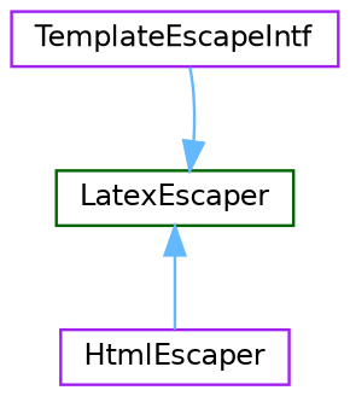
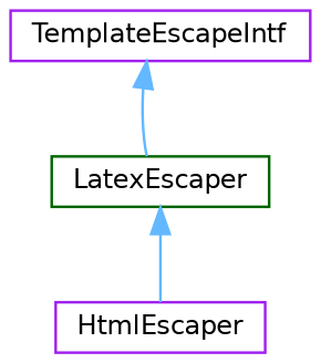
  digraph {
    rankdir=TB
    node [color=purple fillcolor=white fontname=Helvetica fontsize=10 shape=box style=filled]
    edge [color=steelblue1 dir=back fontname=Helvetica fontsize=10 labelfontname=Helvetica labelfontsize=10 style=solid]
    n1 [height=0.2 label=TemplateEscapeIntf width=0.4]
    n2 [color=darkgreen height=0.2 label=LatexEscaper width=0.4]
    n3 [height=0.2 label=HtmlEscaper width=0.4]
-   n2 -> n1
+   n1 -> n2
    n2 -> n3
  }
